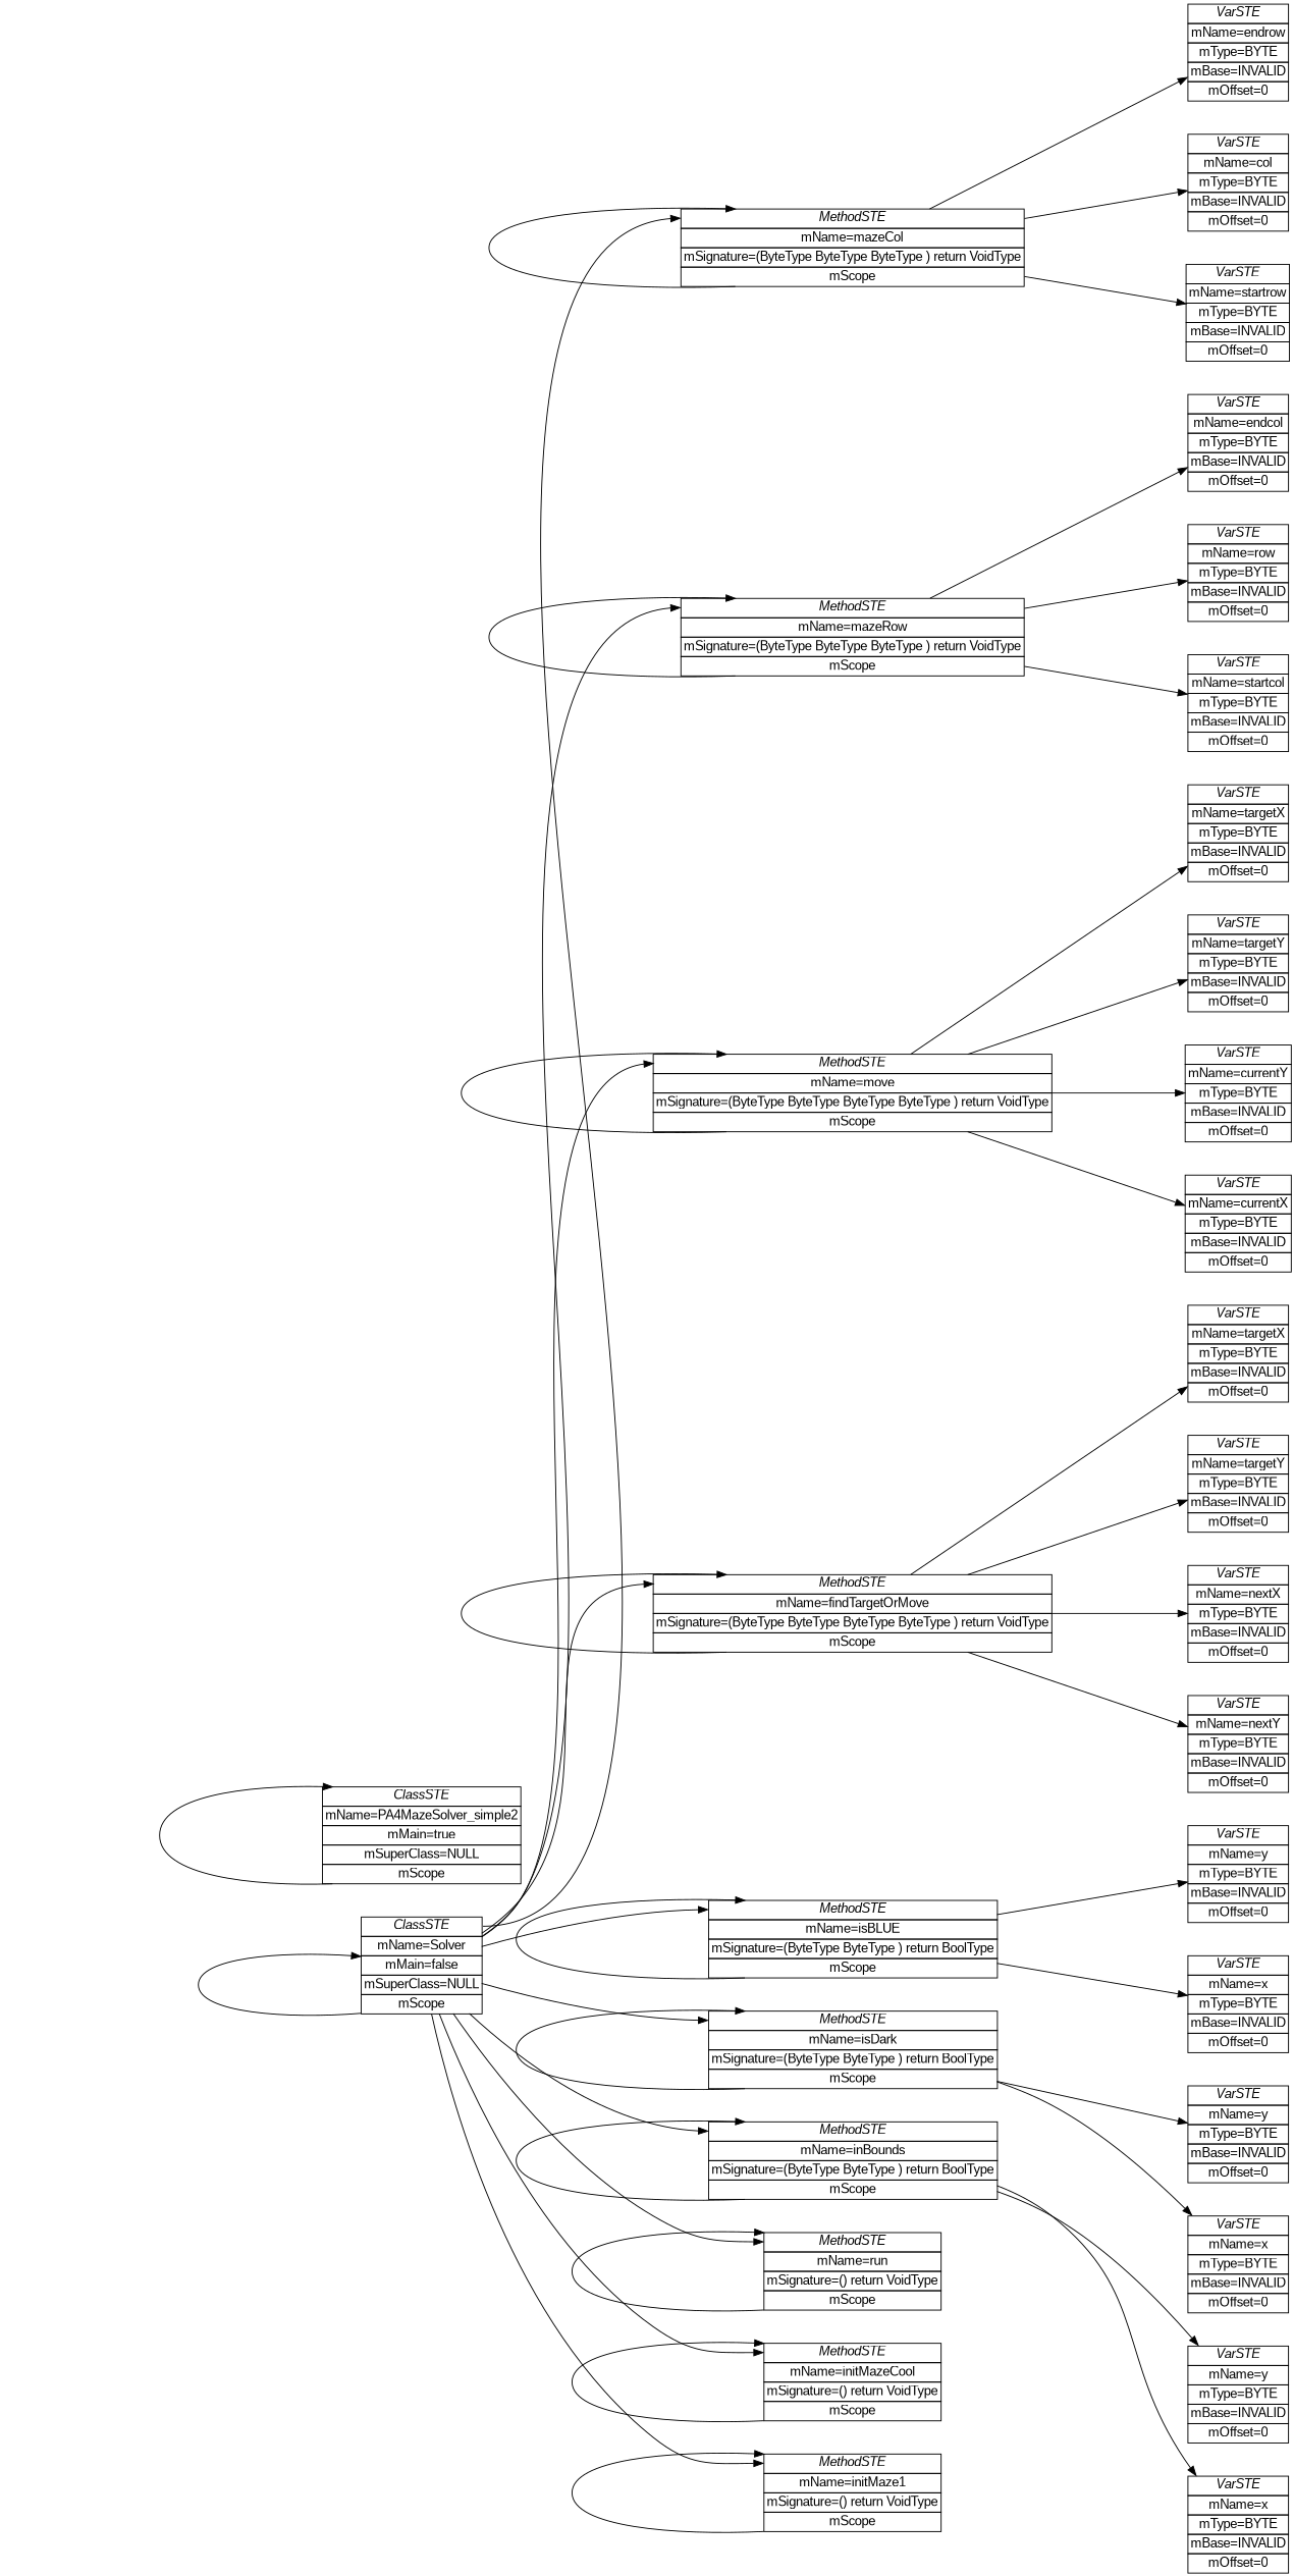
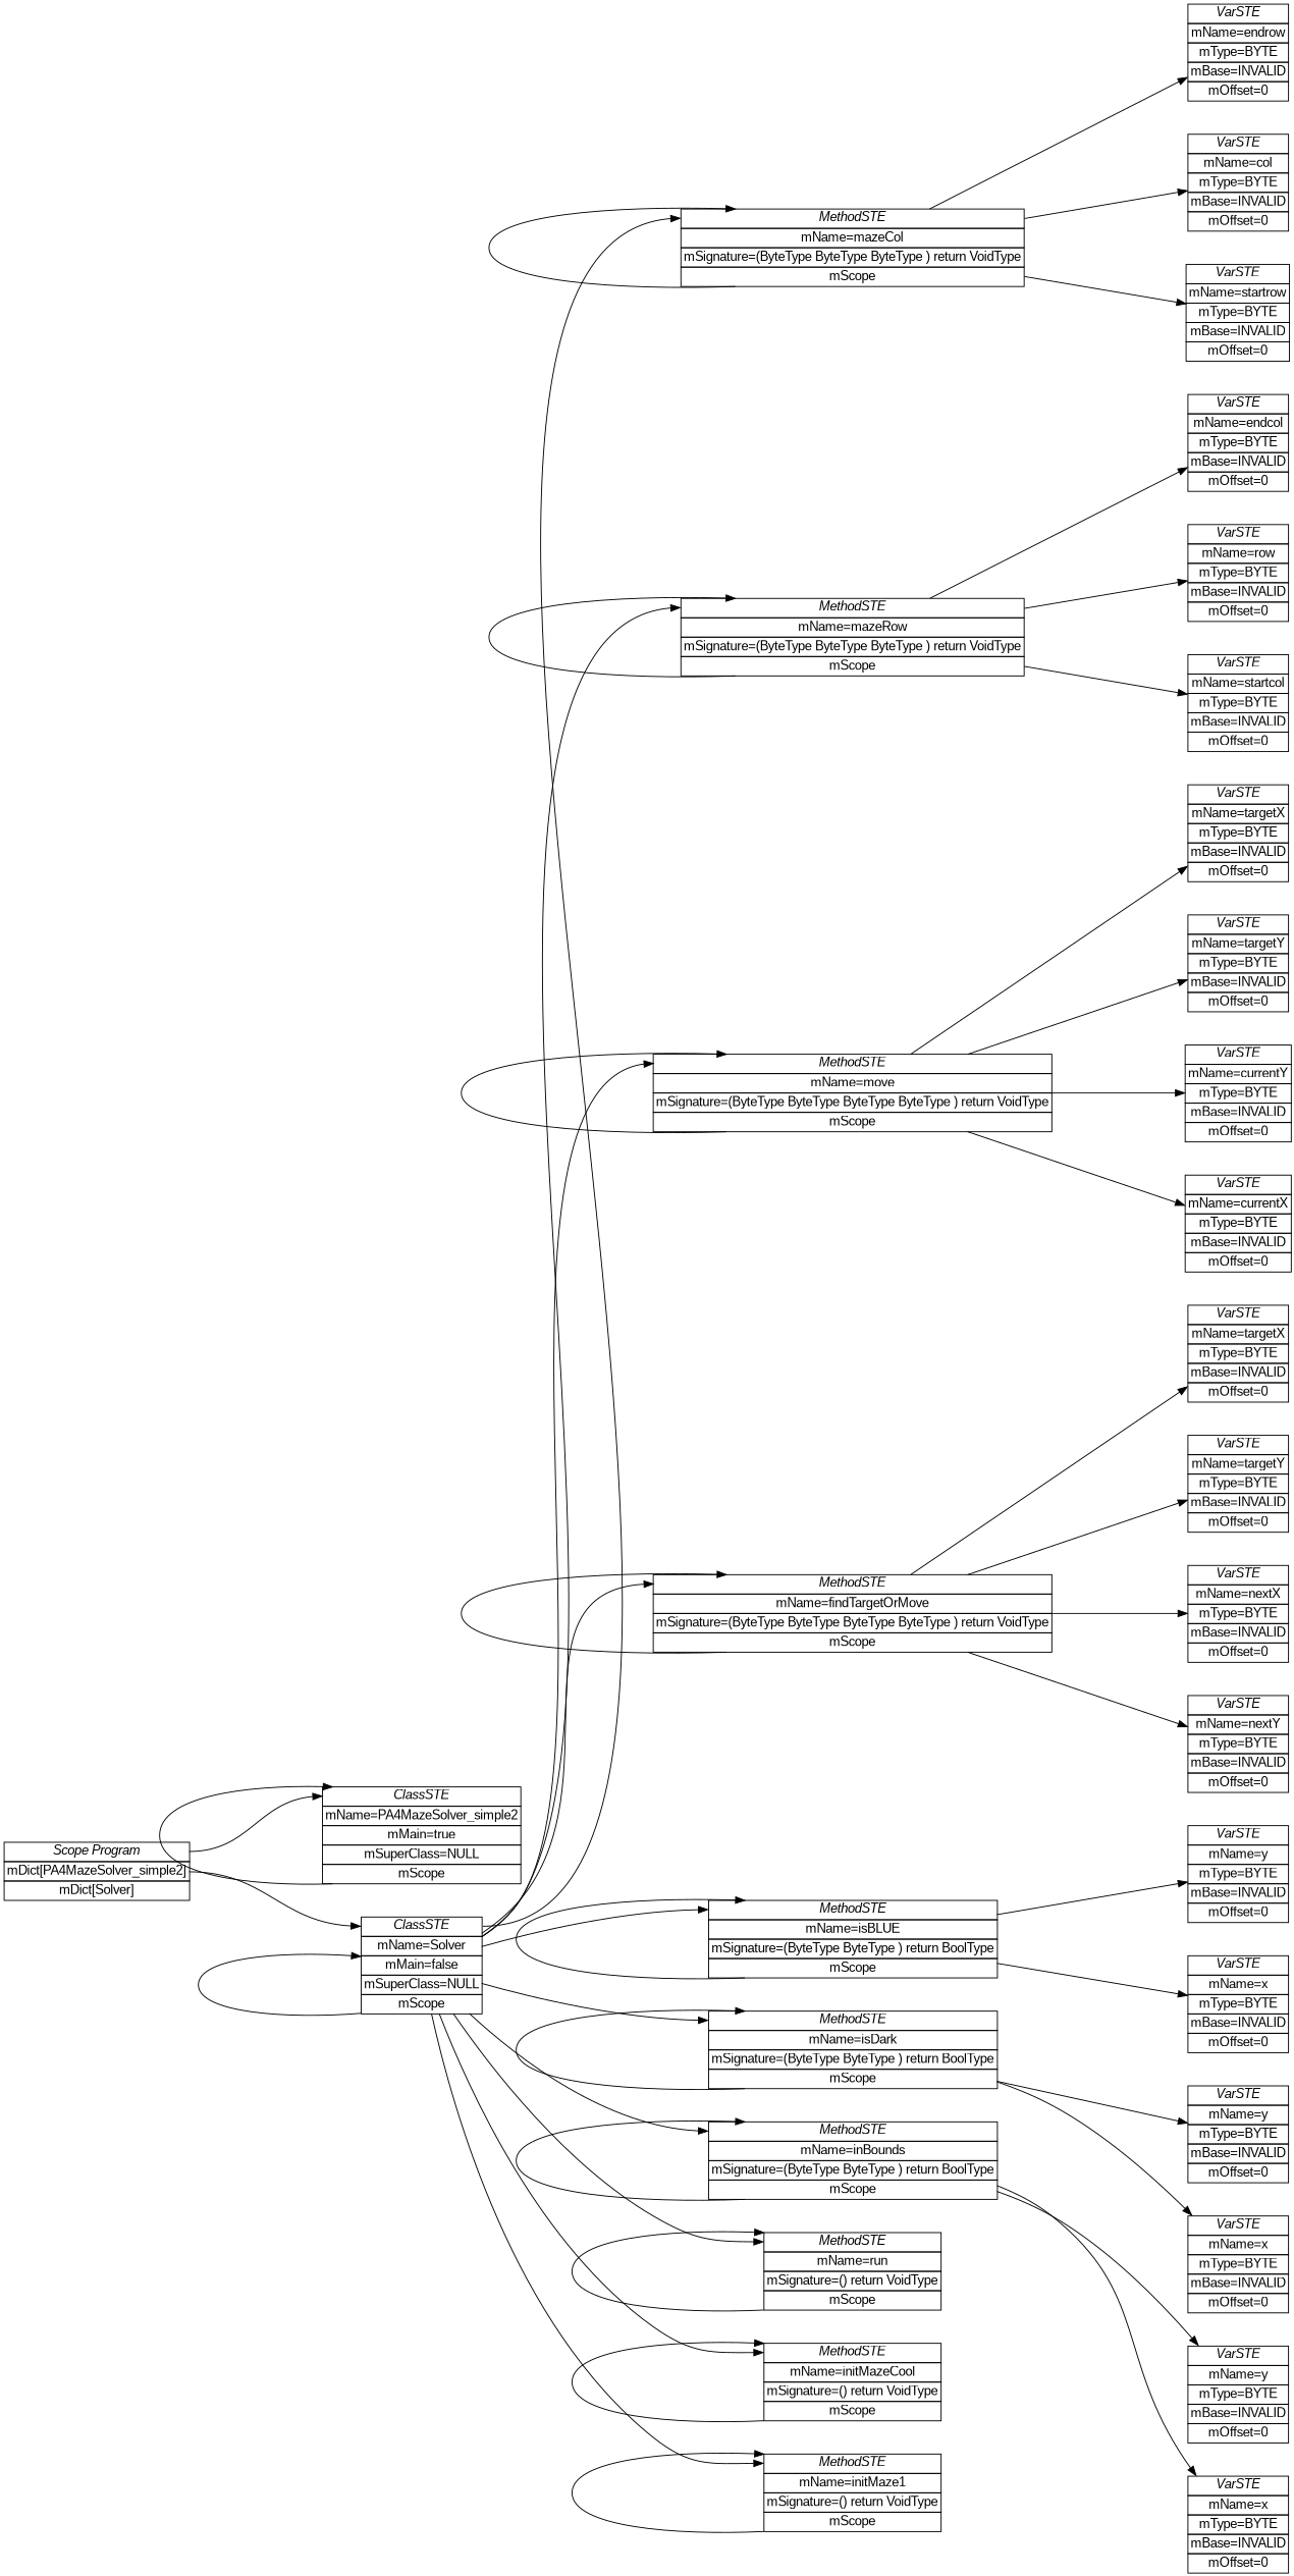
  digraph {
    nodesep=0.5
    rankdir=LR
    ranksep=2
    fontname="Liberation Sans"
    node [shape=plain fontname="Liberation Sans"]
    edge [headport=mazeCol0 tailport=20 fontname="Liberation Sans"]
    n1 [label=< <table border="0" cellborder="1" cellspacing="0"> 	<tr><td port="mazeCol0"><i>MethodSTE</i></td></tr> 	<tr><td>mName=mazeCol</td></tr> 	<tr><td>mSignature=(ByteType ByteType ByteType ) return VoidType</td></tr> 	<tr><td port="21">mScope</td></tr> </table>>]
    n2 [label=< <table border="0" cellborder="1" cellspacing="0"> 	<tr><td port="0"><i>VarSTE</i></td></tr> 	<tr><td>mName=endrow</td></tr> 	<tr><td>mType=BYTE</td></tr> 	<tr><td>mBase=INVALID</td></tr> 	<tr><td>mOffset=0</td></tr> </table>>]
    n3 [label=< <table border="0" cellborder="1" cellspacing="0"> 	<tr><td port="1"><i>VarSTE</i></td></tr> 	<tr><td>mName=col</td></tr> 	<tr><td>mType=BYTE</td></tr> 	<tr><td>mBase=INVALID</td></tr> 	<tr><td>mOffset=0</td></tr> </table>>]
    n4 [label=< <table border="0" cellborder="1" cellspacing="0"> 	<tr><td port="2"><i>VarSTE</i></td></tr> 	<tr><td>mName=startrow</td></tr> 	<tr><td>mType=BYTE</td></tr> 	<tr><td>mBase=INVALID</td></tr> 	<tr><td>mOffset=0</td></tr> </table>>]
    n5 [label=< <table border="0" cellborder="1" cellspacing="0"> 	<tr><td port="mazeRow0"><i>MethodSTE</i></td></tr> 	<tr><td>mName=mazeRow</td></tr> 	<tr><td>mSignature=(ByteType ByteType ByteType ) return VoidType</td></tr> 	<tr><td port="26">mScope</td></tr> </table>>]
    n6 [label=< <table border="0" cellborder="1" cellspacing="0"> 	<tr><td port="3"><i>VarSTE</i></td></tr> 	<tr><td>mName=endcol</td></tr> 	<tr><td>mType=BYTE</td></tr> 	<tr><td>mBase=INVALID</td></tr> 	<tr><td>mOffset=0</td></tr> </table>>]
    n7 [label=< <table border="0" cellborder="1" cellspacing="0"> 	<tr><td port="4"><i>VarSTE</i></td></tr> 	<tr><td>mName=row</td></tr> 	<tr><td>mType=BYTE</td></tr> 	<tr><td>mBase=INVALID</td></tr> 	<tr><td>mOffset=0</td></tr> </table>>]
    n8 [label=< <table border="0" cellborder="1" cellspacing="0"> 	<tr><td port="5"><i>VarSTE</i></td></tr> 	<tr><td>mName=startcol</td></tr> 	<tr><td>mType=BYTE</td></tr> 	<tr><td>mBase=INVALID</td></tr> 	<tr><td>mOffset=0</td></tr> </table>>]
    n9 [label=< <table border="0" cellborder="1" cellspacing="0"> 	<tr><td port="move0"><i>MethodSTE</i></td></tr> 	<tr><td>mName=move</td></tr> 	<tr><td>mSignature=(ByteType ByteType ByteType ByteType ) return VoidType</td></tr> 	<tr><td port="27">mScope</td></tr> </table>>]
    n10 [label=< <table border="0" cellborder="1" cellspacing="0"> 	<tr><td port="6"><i>VarSTE</i></td></tr> 	<tr><td>mName=targetX</td></tr> 	<tr><td>mType=BYTE</td></tr> 	<tr><td>mBase=INVALID</td></tr> 	<tr><td>mOffset=0</td></tr> </table>>]
    n11 [label=< <table border="0" cellborder="1" cellspacing="0"> 	<tr><td port="7"><i>VarSTE</i></td></tr> 	<tr><td>mName=targetY</td></tr> 	<tr><td>mType=BYTE</td></tr> 	<tr><td>mBase=INVALID</td></tr> 	<tr><td>mOffset=0</td></tr> </table>>]
    n12 [label=< <table border="0" cellborder="1" cellspacing="0"> 	<tr><td port="8"><i>VarSTE</i></td></tr> 	<tr><td>mName=currentY</td></tr> 	<tr><td>mType=BYTE</td></tr> 	<tr><td>mBase=INVALID</td></tr> 	<tr><td>mOffset=0</td></tr> </table>>]
    n13 [label=< <table border="0" cellborder="1" cellspacing="0"> 	<tr><td port="9"><i>VarSTE</i></td></tr> 	<tr><td>mName=currentX</td></tr> 	<tr><td>mType=BYTE</td></tr> 	<tr><td>mBase=INVALID</td></tr> 	<tr><td>mOffset=0</td></tr> </table>>]
    n14 [label=< <table border="0" cellborder="1" cellspacing="0"> 	<tr><td port="findTargetOrMove0"><i>MethodSTE</i></td></tr> 	<tr><td>mName=findTargetOrMove</td></tr> 	<tr><td>mSignature=(ByteType ByteType ByteType ByteType ) return VoidType</td></tr> 	<tr><td port="22">mScope</td></tr> </table>>]
    n15 [label=< <table border="0" cellborder="1" cellspacing="0"> 	<tr><td port="10"><i>VarSTE</i></td></tr> 	<tr><td>mName=targetX</td></tr> 	<tr><td>mType=BYTE</td></tr> 	<tr><td>mBase=INVALID</td></tr> 	<tr><td>mOffset=0</td></tr> </table>>]
    n16 [label=< <table border="0" cellborder="1" cellspacing="0"> 	<tr><td port="11"><i>VarSTE</i></td></tr> 	<tr><td>mName=targetY</td></tr> 	<tr><td>mType=BYTE</td></tr> 	<tr><td>mBase=INVALID</td></tr> 	<tr><td>mOffset=0</td></tr> </table>>]
    n17 [label=< <table border="0" cellborder="1" cellspacing="0"> 	<tr><td port="12"><i>VarSTE</i></td></tr> 	<tr><td>mName=nextX</td></tr> 	<tr><td>mType=BYTE</td></tr> 	<tr><td>mBase=INVALID</td></tr> 	<tr><td>mOffset=0</td></tr> </table>>]
    n18 [label=< <table border="0" cellborder="1" cellspacing="0"> 	<tr><td port="13"><i>VarSTE</i></td></tr> 	<tr><td>mName=nextY</td></tr> 	<tr><td>mType=BYTE</td></tr> 	<tr><td>mBase=INVALID</td></tr> 	<tr><td>mOffset=0</td></tr> </table>>]
    n19 [label=< <table border="0" cellborder="1" cellspacing="0"> 	<tr><td port="isBLUE0"><i>MethodSTE</i></td></tr> 	<tr><td>mName=isBLUE</td></tr> 	<tr><td>mSignature=(ByteType ByteType ) return BoolType</td></tr> 	<tr><td port="20">mScope</td></tr> </table>>]
    n20 [label=< <table border="0" cellborder="1" cellspacing="0"> 	<tr><td port="14"><i>VarSTE</i></td></tr> 	<tr><td>mName=y</td></tr> 	<tr><td>mType=BYTE</td></tr> 	<tr><td>mBase=INVALID</td></tr> 	<tr><td>mOffset=0</td></tr> </table>>]
    n21 [label=< <table border="0" cellborder="1" cellspacing="0"> 	<tr><td port="15"><i>VarSTE</i></td></tr> 	<tr><td>mName=x</td></tr> 	<tr><td>mType=BYTE</td></tr> 	<tr><td>mBase=INVALID</td></tr> 	<tr><td>mOffset=0</td></tr> </table>>]
    n22 [label=< <table border="0" cellborder="1" cellspacing="0"> 	<tr><td port="isDark0"><i>MethodSTE</i></td></tr> 	<tr><td>mName=isDark</td></tr> 	<tr><td>mSignature=(ByteType ByteType ) return BoolType</td></tr> 	<tr><td port="23">mScope</td></tr> </table>>]
    n23 [label=< <table border="0" cellborder="1" cellspacing="0"> 	<tr><td port="16"><i>VarSTE</i></td></tr> 	<tr><td>mName=y</td></tr> 	<tr><td>mType=BYTE</td></tr> 	<tr><td>mBase=INVALID</td></tr> 	<tr><td>mOffset=0</td></tr> </table>>]
    n24 [label=< <table border="0" cellborder="1" cellspacing="0"> 	<tr><td port="17"><i>VarSTE</i></td></tr> 	<tr><td>mName=x</td></tr> 	<tr><td>mType=BYTE</td></tr> 	<tr><td>mBase=INVALID</td></tr> 	<tr><td>mOffset=0</td></tr> </table>>]
    n25 [label=< <table border="0" cellborder="1" cellspacing="0"> 	<tr><td port="inBounds0"><i>MethodSTE</i></td></tr> 	<tr><td>mName=inBounds</td></tr> 	<tr><td>mSignature=(ByteType ByteType ) return BoolType</td></tr> 	<tr><td port="28">mScope</td></tr> </table>>]
    n26 [label=< <table border="0" cellborder="1" cellspacing="0"> 	<tr><td port="18"><i>VarSTE</i></td></tr> 	<tr><td>mName=y</td></tr> 	<tr><td>mType=BYTE</td></tr> 	<tr><td>mBase=INVALID</td></tr> 	<tr><td>mOffset=0</td></tr> </table>>]
    n27 [label=< <table border="0" cellborder="1" cellspacing="0"> 	<tr><td port="19"><i>VarSTE</i></td></tr> 	<tr><td>mName=x</td></tr> 	<tr><td>mType=BYTE</td></tr> 	<tr><td>mBase=INVALID</td></tr> 	<tr><td>mOffset=0</td></tr> </table>>]
    n28 [label=< <table border="0" cellborder="1" cellspacing="0"> 	<tr><td port="run0"><i>MethodSTE</i></td></tr> 	<tr><td>mName=run</td></tr> 	<tr><td>mSignature=() return VoidType</td></tr> 	<tr><td port="25">mScope</td></tr> </table>>]
    n29 [label=< <table border="0" cellborder="1" cellspacing="0"> 	<tr><td port="initMazeCool0"><i>MethodSTE</i></td></tr> 	<tr><td>mName=initMazeCool</td></tr> 	<tr><td>mSignature=() return VoidType</td></tr> 	<tr><td port="29">mScope</td></tr> </table>>]
    n30 [label=< <table border="0" cellborder="1" cellspacing="0"> 	<tr><td port="initMaze10"><i>MethodSTE</i></td></tr> 	<tr><td>mName=initMaze1</td></tr> 	<tr><td>mSignature=() return VoidType</td></tr> 	<tr><td port="24">mScope</td></tr> </table>>]
    n31 [label=< <table border="0" cellborder="1" cellspacing="0"> 	<tr><td port="Solver1"><i>ClassSTE</i></td></tr> 	<tr><td>mName=Solver</td></tr> 	<tr><td>mMain=false</td></tr> 	<tr><td>mSuperClass=NULL</td></tr> 	<tr><td port="31">mScope</td></tr> </table>>]
    n32 [label=< <table border="0" cellborder="1" cellspacing="0"> 	<tr><td port="PA4MazeSolver_simple20"><i>ClassSTE</i></td></tr> 	<tr><td>mName=PA4MazeSolver_simple2</td></tr> 	<tr><td>mMain=true</td></tr> 	<tr><td>mSuperClass=NULL</td></tr> 	<tr><td port="30">mScope</td></tr> </table>>]
+   n33 [label=< <table border="0" cellborder="1" cellspacing="0"> 	<tr><td port="Program0"><i>Scope Program</i></td></tr> 	<tr><td port="Program1">mDict[PA4MazeSolver_simple2]</td></tr> 	<tr><td port="Program2">mDict[Solver]</td></tr> </table>>]
    n1 -> n1 [tailport=21]
    n1 -> n2 [headport=1 tailport=1]
    n1 -> n3 [headport=2 tailport=2]
    n1 -> n4 [headport=3 tailport=3]
    n5 -> n5 [headport=mazeRow0 tailport=26]
    n5 -> n6 [headport=4 tailport=4]
    n5 -> n7 [headport=5 tailport=5]
    n5 -> n8 [headport=6 tailport=6]
    n9 -> n9 [headport=move0 tailport=27]
    n9 -> n10 [headport=7 tailport=7]
    n9 -> n11 [headport=8 tailport=8]
    n9 -> n12 [headport=9 tailport=9]
    n9 -> n13 [headport=10 tailport=10]
    n14 -> n14 [headport=findTargetOrMove0 tailport=22]
    n14 -> n15 [headport=11 tailport=11]
    n14 -> n16 [headport=12 tailport=12]
    n14 -> n17 [headport=13 tailport=13]
    n14 -> n18 [headport=14 tailport=14]
    n19 -> n19 [headport=isBLUE0]
    n19 -> n20 [headport=15 tailport=15]
    n19 -> n21 [headport=16 tailport=16]
    n22 -> n22 [headport=isDark0 tailport=23]
    n22 -> n23 [headport=17 tailport=17]
    n22 -> n24 [headport=18 tailport=18]
    n25 -> n25 [headport=inBounds0 tailport=28]
    n25 -> n26 [headport=19 tailport=19]
    n25 -> n27 [headport=20]
    n28 -> n28 [headport=run0 tailport=25]
    n29 -> n29 [headport=initMazeCool0 tailport=29]
    n30 -> n30 [headport=initMaze10 tailport=24]
    n31 -> n1 [tailport=Solver1]
    n31 -> n5 [headport=mazeRow0 tailport=Solver6]
    n31 -> n9 [headport=move0 tailport=Solver7]
    n31 -> n14 [headport=findTargetOrMove0 tailport=Solver2]
    n31 -> n19 [headport=isBLUE0 tailport=Solver0]
    n31 -> n22 [headport=isDark0 tailport=Solver3]
    n31 -> n25 [headport=inBounds0 tailport=Solver8]
    n31 -> n28 [headport=run0 tailport=Solver5]
    n31 -> n29 [headport=initMazeCool0 tailport=Solver9]
    n31 -> n30 [headport=initMaze10 tailport=Solver4]
    n31 -> n31 [headport=Solver0 tailport=31]
    n32 -> n32 [headport=PA4MazeSolver_simple20 tailport=30]
+   n33 -> n31 [headport=Solver1 tailport=Program1]
+   n33 -> n32 [headport=PA4MazeSolver_simple20 tailport=Program0]
  }
